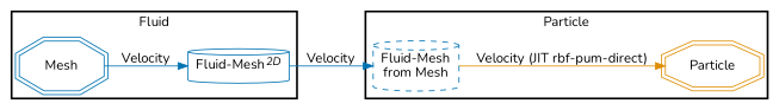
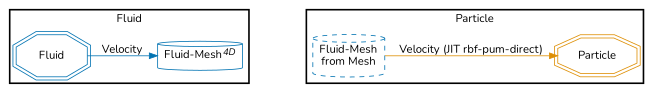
  digraph {
    compound=true
    fontname=Nunito
    rankdir=LR
    splines=true
    node [color="#0173B2" fontname=Nunito shape=doubleoctagon]
    edge [color="#0173B2" fontname=Nunito]
-   Fluid [label=Mesh]
-   n2 [label=<Fluid-Mesh<SUP><I>2D</I></SUP>> shape=cylinder]
+   Fluid
+   n2 [label=<Fluid-Mesh<SUP><I>4D</I></SUP>> shape=cylinder]
    Particle [color="#DE8F05"]
    n4 [label="Fluid-Mesh\nfrom Mesh" shape=cylinder style=dashed]
    subgraph cluster_1 {
      label="Coupling Schemes"
    }
    subgraph cluster_2 {
      label=Communicators
    }
    subgraph cluster_3 {
      label=Fluid
      style=bold
      Fluid
      n2
    }
    subgraph cluster_4 {
      label=Particle
      style=bold
      Particle
      n4
    }
    Fluid -> n2 [label=Velocity]
-   n2 -> n4 [label=Velocity]
    n4 -> Particle [color="#DE8F05" label="Velocity (JIT rbf-pum-direct)"]
  }
